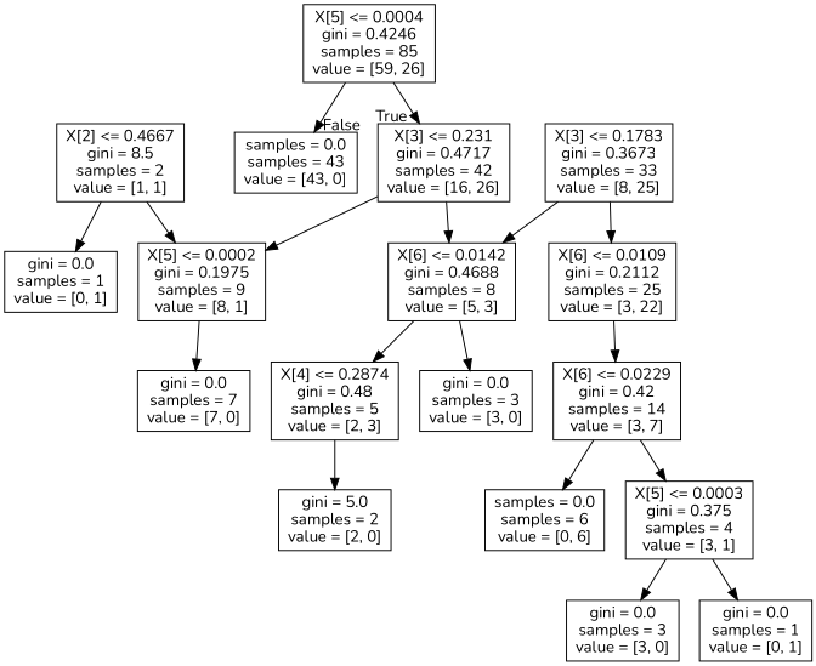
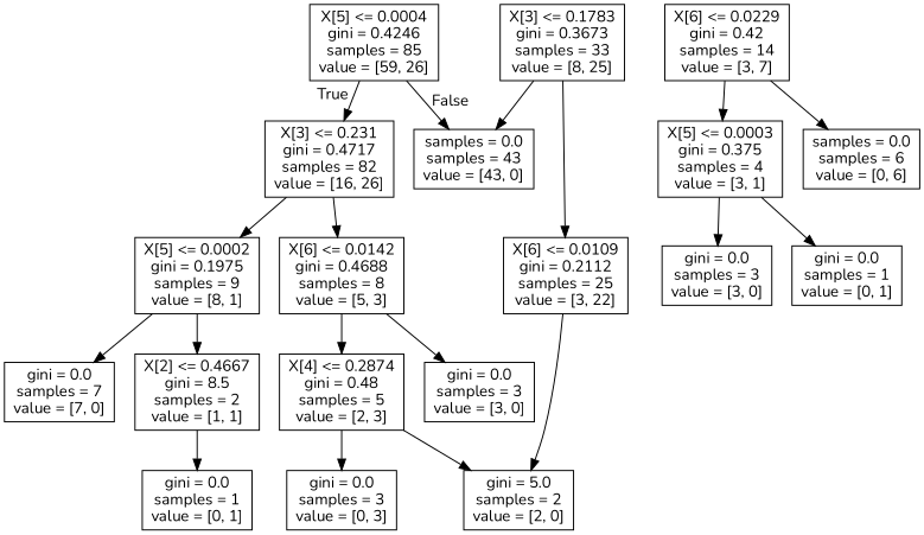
  digraph {
    fontname=Nunito
    node [fontname=Nunito shape=box]
    edge [fontname=Nunito]
    n1 [label="X[5] <= 0.0004\ngini = 0.4246\nsamples = 85\nvalue = [59, 26]"]
-   n2 [label="X[3] <= 0.231\ngini = 0.4717\nsamples = 42\nvalue = [16, 26]"]
+   n2 [label="X[3] <= 0.231\ngini = 0.4717\nsamples = 82\nvalue = [16, 26]"]
    n3 [label="samples = 0.0\nsamples = 43\nvalue = [43, 0]"]
    n4 [label="X[5] <= 0.0002\ngini = 0.1975\nsamples = 9\nvalue = [8, 1]"]
    n5 [label="X[6] <= 0.0142\ngini = 0.4688\nsamples = 8\nvalue = [5, 3]"]
    n6 [label="X[3] <= 0.1783\ngini = 0.3673\nsamples = 33\nvalue = [8, 25]"]
    n7 [label="X[6] <= 0.0109\ngini = 0.2112\nsamples = 25\nvalue = [3, 22]"]
    n8 [label="gini = 0.0\nsamples = 7\nvalue = [7, 0]"]
    n9 [label="X[2] <= 0.4667\ngini = 8.5\nsamples = 2\nvalue = [1, 1]"]
    n10 [label="X[4] <= 0.2874\ngini = 0.48\nsamples = 5\nvalue = [2, 3]"]
    n11 [label="gini = 0.0\nsamples = 3\nvalue = [3, 0]"]
    n12 [label="X[6] <= 0.0229\ngini = 0.42\nsamples = 14\nvalue = [3, 7]"]
+   n13 [label="gini = 0.0\nsamples = 3\nvalue = [0, 3]"]
    n14 [label="gini = 5.0\nsamples = 2\nvalue = [2, 0]"]
    n15 [label="X[5] <= 0.0003\ngini = 0.375\nsamples = 4\nvalue = [3, 1]"]
    n16 [label="samples = 0.0\nsamples = 6\nvalue = [0, 6]"]
    n17 [label="gini = 0.0\nsamples = 3\nvalue = [3, 0]"]
    n18 [label="gini = 0.0\nsamples = 1\nvalue = [0, 1]"]
    n19 [label="gini = 0.0\nsamples = 1\nvalue = [0, 1]"]
    n1 -> n2 [headlabel=True labelangle=45 labeldistance=2.5]
    n1 -> n3 [headlabel=False labelangle=-45 labeldistance=2.5]
    n2 -> n4
    n2 -> n5
    n4 -> n8
-   n9 -> n4
+   n4 -> n9
    n5 -> n10
    n5 -> n11
-   n6 -> n5
+   n6 -> n3
    n6 -> n7
-   n7 -> n12
+   n7 -> n14
    n9 -> n19
+   n10 -> n13
    n10 -> n14
    n12 -> n15
    n12 -> n16
    n15 -> n17
    n15 -> n18
  }
